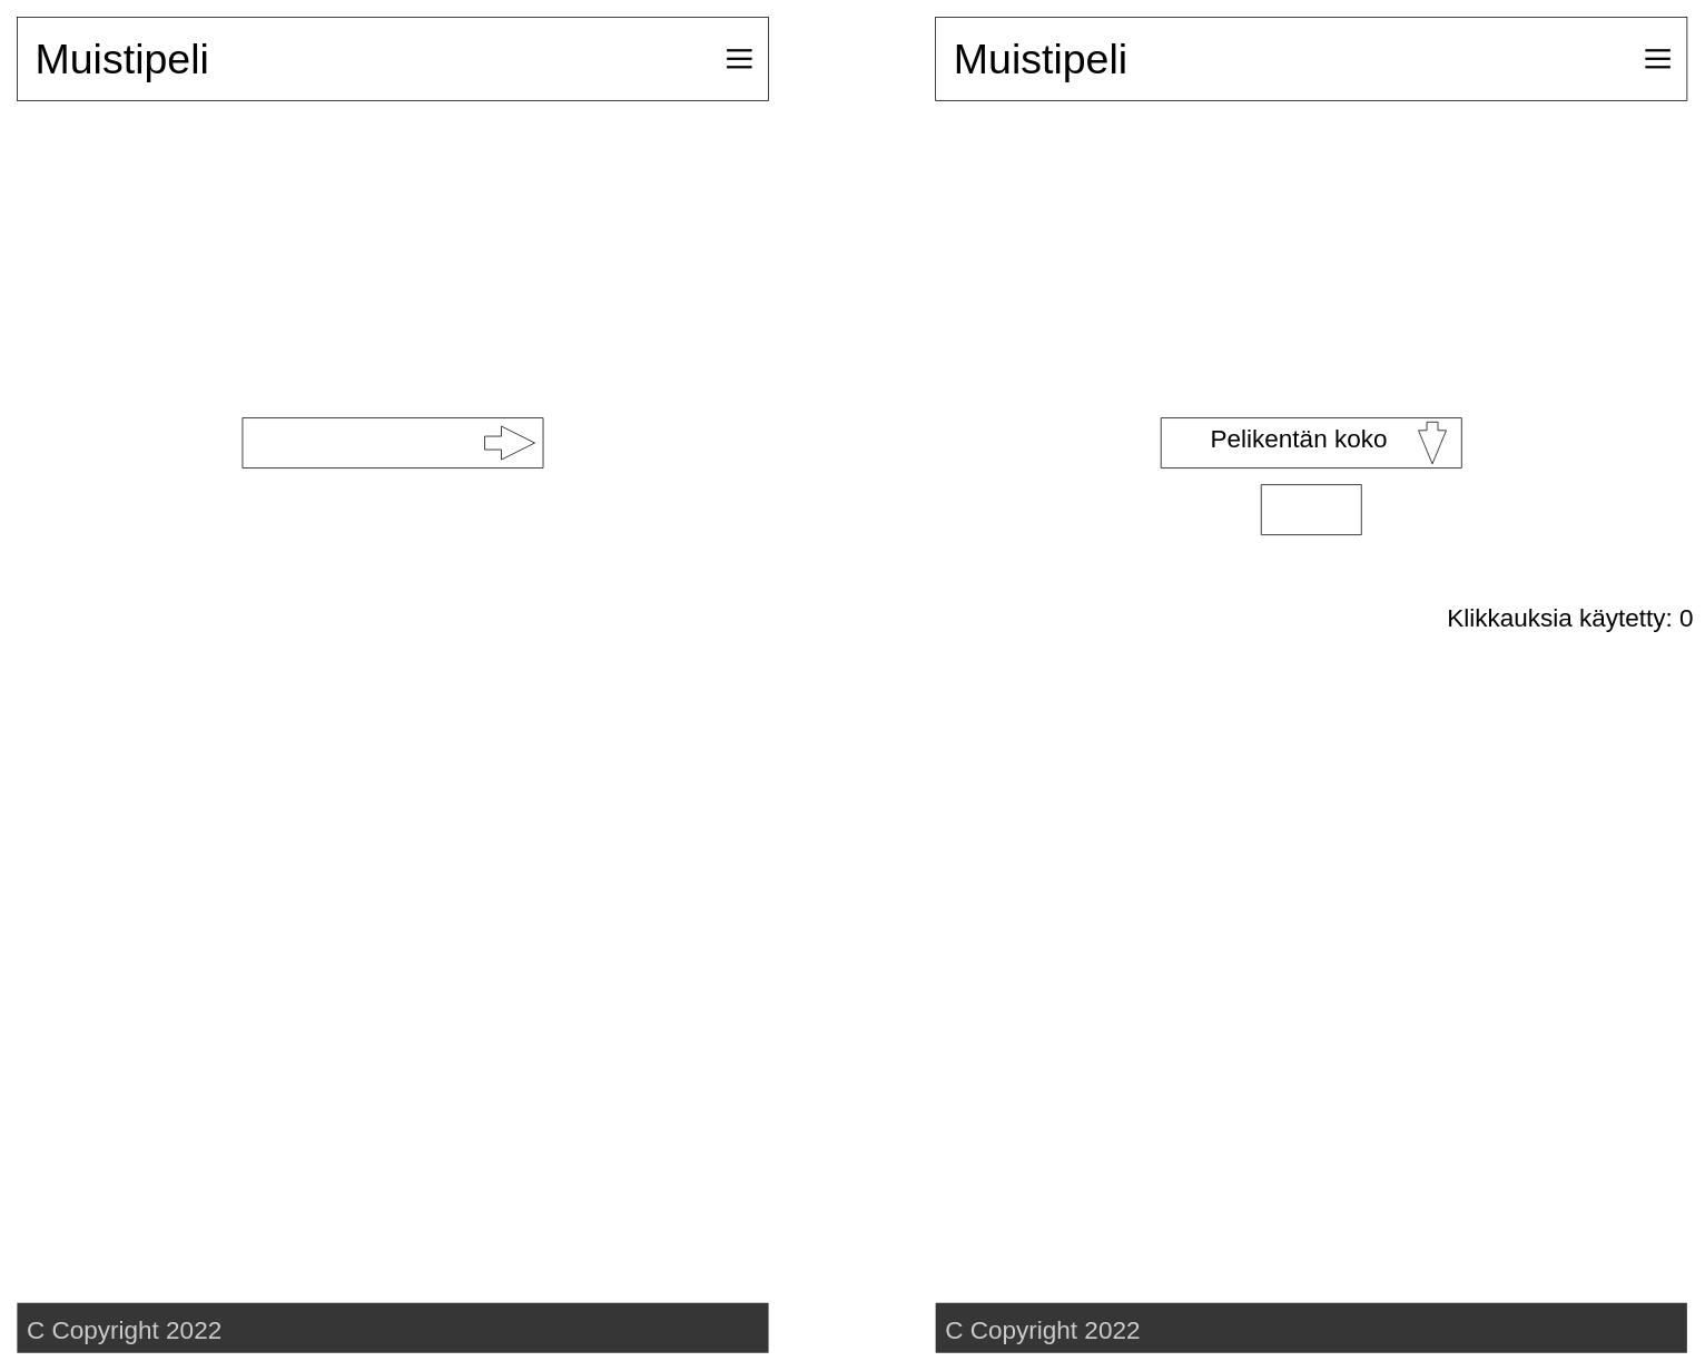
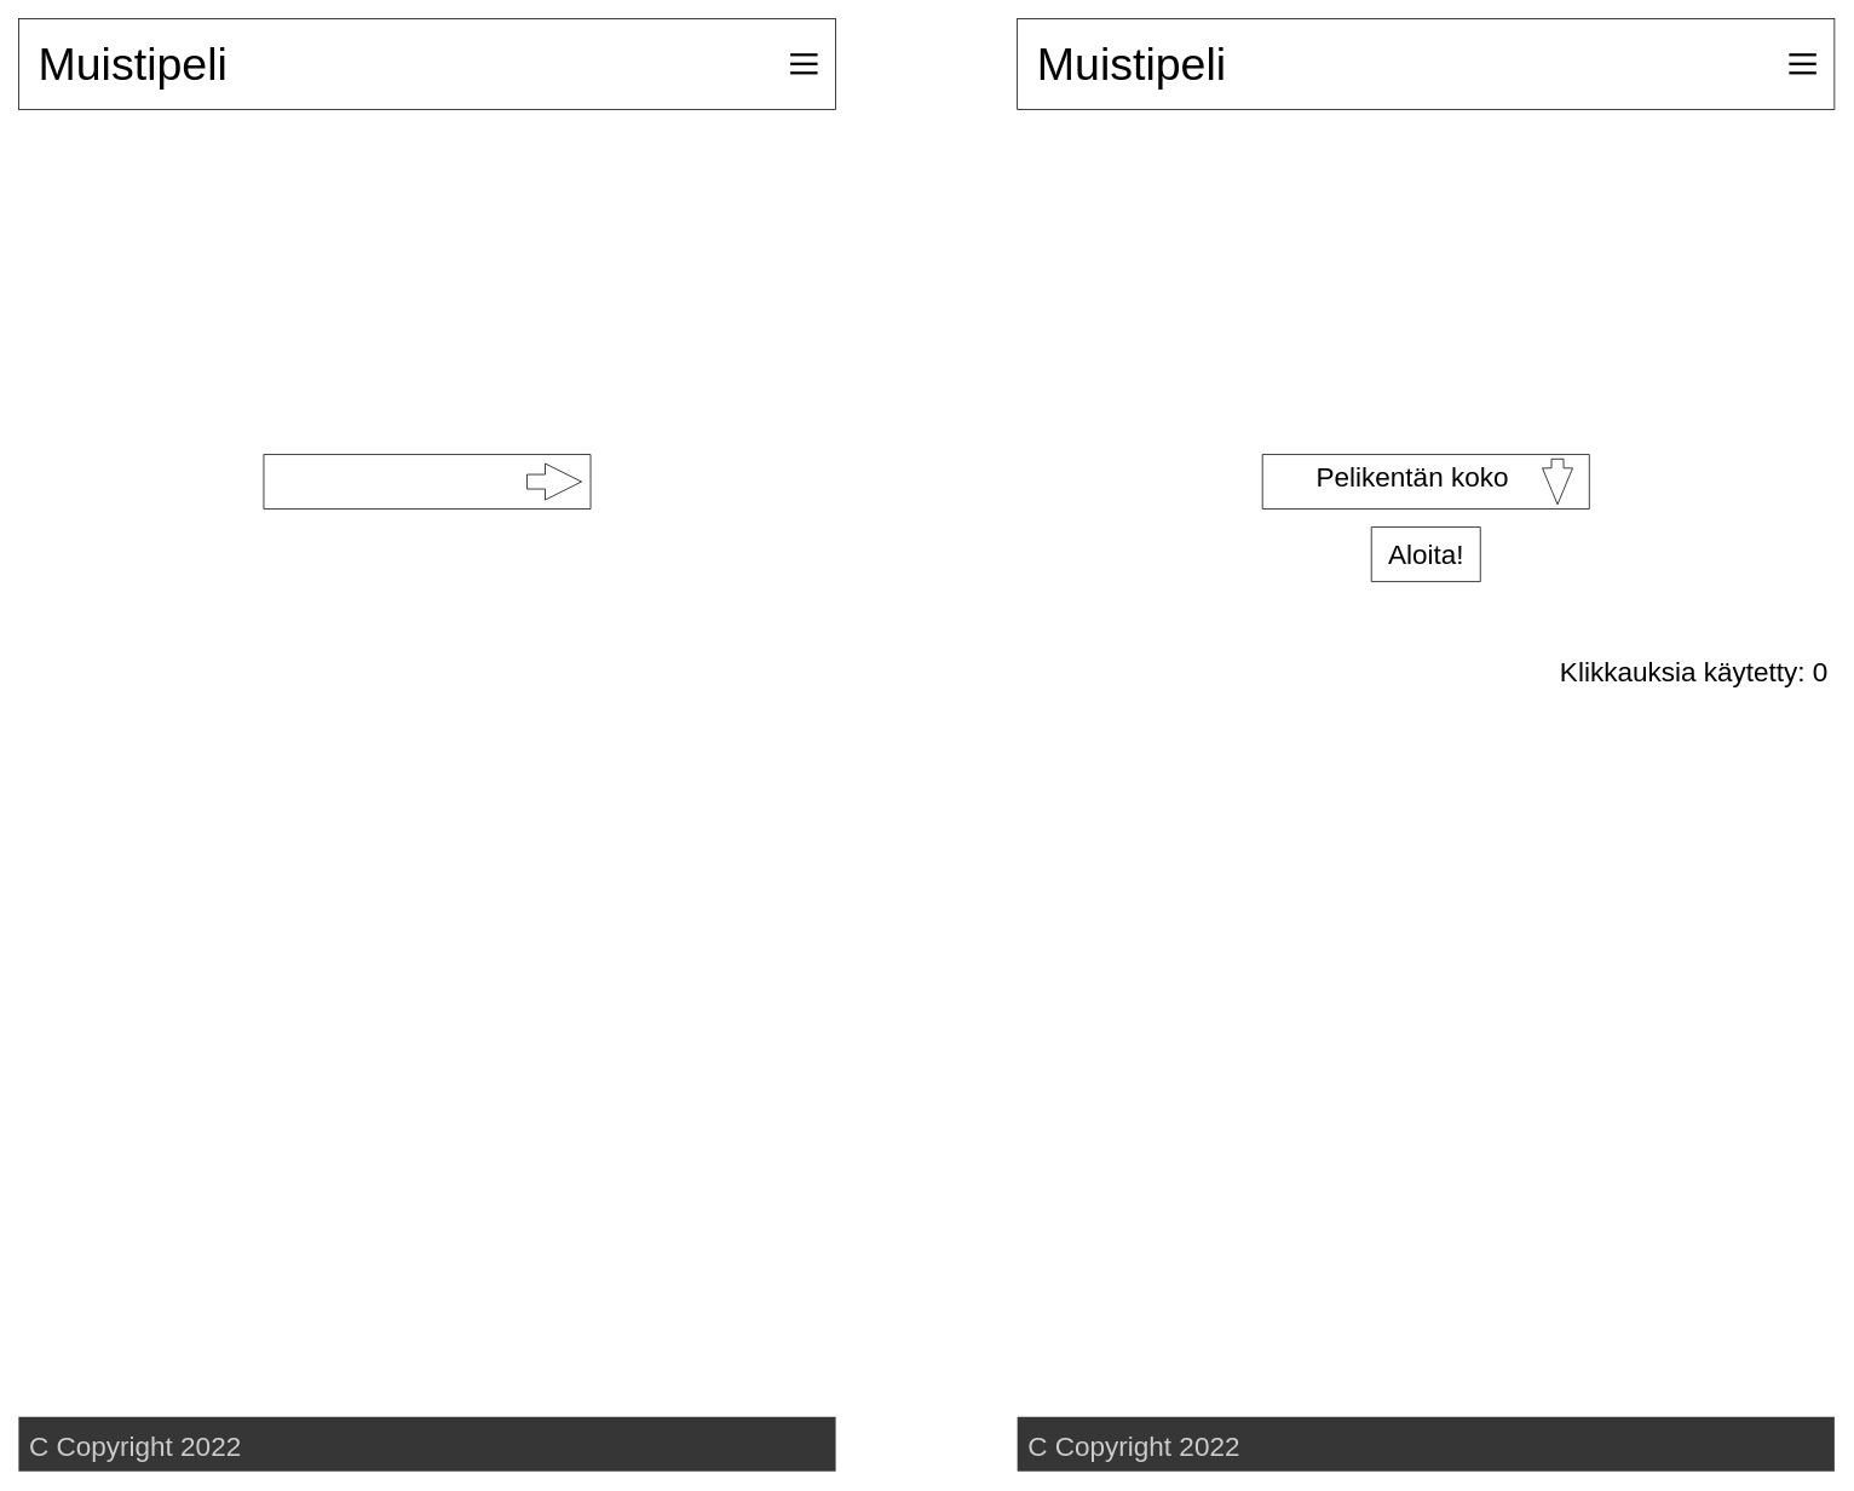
  <mxCell id="0" />
  <mxCell id="1" parent="0" />
  <mxCell id="2" value="" style="rounded=0;whiteSpace=wrap;html=1;" vertex="1" parent="1"><mxGeometry width="900" height="100" as="geometry" x="20" y="20" /></mxCell>
  <mxCell id="3" value="&lt;span style=&quot;font-size: 50px&quot;&gt;Muistipeli&lt;/span&gt;" style="text;html=1;resizable=0;autosize=1;align=left;verticalAlign=middle;points=[];fillColor=none;strokeColor=none;rounded=0;" vertex="1" parent="1"><mxGeometry x="40" y="55" width="220" height="30" as="geometry" /></mxCell>
  <mxCell id="4" value="" style="verticalLabelPosition=bottom;verticalAlign=top;html=1;shape=mxgraph.basic.rect;fillColor2=none;strokeWidth=1;size=20;indent=5;fontSize=50;fillColor=#363636;strokeColor=none;shadow=0;" vertex="1" parent="1"><mxGeometry y="1560" width="900" height="60" as="geometry" x="20" /></mxCell>
  <mxCell id="5" value="&lt;font color=&quot;#cccccc&quot; style=&quot;font-size: 30px&quot;&gt;C Copyright 2022&lt;/font&gt;" style="text;html=1;resizable=0;autosize=1;align=left;verticalAlign=middle;points=[];fillColor=none;strokeColor=none;rounded=0;shadow=0;fontSize=50;" vertex="1" parent="1"><mxGeometry x="30" y="1550" width="250" height="70" as="geometry" /></mxCell>
  <mxCell id="6" value="" style="endArrow=none;html=1;rounded=0;fontSize=30;fontColor=#CCCCCC;strokeWidth=3;" edge="1" parent="1"><mxGeometry relative="1" as="geometry"><mxPoint x="870" y="59.8" as="sourcePoint" /><mxPoint x="900" y="59.8" as="targetPoint" /><Array as="points"><mxPoint x="890" y="59.8" /></Array></mxGeometry></mxCell>
  <mxCell id="7" value="" style="endArrow=none;html=1;rounded=0;fontSize=30;fontColor=#CCCCCC;strokeWidth=3;" edge="1" parent="1"><mxGeometry relative="1" as="geometry"><mxPoint x="870" y="69.8" as="sourcePoint" /><mxPoint x="900" y="69.8" as="targetPoint" /></mxGeometry></mxCell>
  <mxCell id="8" value="" style="endArrow=none;html=1;rounded=0;fontSize=30;fontColor=#CCCCCC;strokeWidth=3;" edge="1" parent="1"><mxGeometry relative="1" as="geometry"><mxPoint x="870" y="79.8" as="sourcePoint" /><mxPoint x="900" y="79.8" as="targetPoint" /></mxGeometry></mxCell>
  <mxCell id="9" value="" style="verticalLabelPosition=bottom;verticalAlign=top;html=1;shape=mxgraph.basic.rect;fillColor2=none;strokeWidth=1;size=20;indent=5;shadow=0;fontSize=30;fontColor=#CCCCCC;fillColor=#FFFFFF;" vertex="1" parent="1"><mxGeometry x="290" y="500" width="360" height="60" as="geometry" /></mxCell>
  <mxCell id="10" value="" style="html=1;shadow=0;dashed=0;align=center;verticalAlign=middle;shape=mxgraph.arrows2.arrow;dy=0.6;dx=40;notch=0;fontSize=30;fontColor=#CCCCCC;fillColor=#FFFFFF;" vertex="1" parent="1"><mxGeometry x="580" y="510" width="60" height="40" as="geometry" /></mxCell>
  <mxCell id="11" value="" style="rounded=0;whiteSpace=wrap;html=1;" vertex="1" parent="1"><mxGeometry x="1120" width="900" height="100" as="geometry" y="20" /></mxCell>
  <mxCell id="12" value="&lt;span style=&quot;font-size: 50px&quot;&gt;Muistipeli&lt;/span&gt;" style="text;html=1;resizable=0;autosize=1;align=left;verticalAlign=middle;points=[];fillColor=none;strokeColor=none;rounded=0;" vertex="1" parent="1"><mxGeometry x="1140" y="55" width="220" height="30" as="geometry" /></mxCell>
  <mxCell id="13" value="" style="verticalLabelPosition=bottom;verticalAlign=top;html=1;shape=mxgraph.basic.rect;fillColor2=none;strokeWidth=1;size=20;indent=5;fontSize=50;fillColor=#363636;strokeColor=none;shadow=0;" vertex="1" parent="1"><mxGeometry x="1120" y="1560" width="900" height="60" as="geometry" /></mxCell>
  <mxCell id="14" value="&lt;font color=&quot;#cccccc&quot; style=&quot;font-size: 30px&quot;&gt;C Copyright 2022&lt;/font&gt;" style="text;html=1;resizable=0;autosize=1;align=left;verticalAlign=middle;points=[];fillColor=none;strokeColor=none;rounded=0;shadow=0;fontSize=50;" vertex="1" parent="1"><mxGeometry x="1130" y="1550" width="250" height="70" as="geometry" /></mxCell>
  <mxCell id="15" value="" style="endArrow=none;html=1;rounded=0;fontSize=30;fontColor=#CCCCCC;strokeWidth=3;" edge="1" parent="1"><mxGeometry relative="1" as="geometry"><mxPoint x="1970" y="59.8" as="sourcePoint" /><mxPoint x="2000" y="59.8" as="targetPoint" /><Array as="points"><mxPoint x="1990" y="59.8" /></Array></mxGeometry></mxCell>
  <mxCell id="16" value="" style="endArrow=none;html=1;rounded=0;fontSize=30;fontColor=#CCCCCC;strokeWidth=3;" edge="1" parent="1"><mxGeometry relative="1" as="geometry"><mxPoint x="1970" y="69.8" as="sourcePoint" /><mxPoint x="2000" y="69.8" as="targetPoint" /></mxGeometry></mxCell>
  <mxCell id="17" value="" style="endArrow=none;html=1;rounded=0;fontSize=30;fontColor=#CCCCCC;strokeWidth=3;" edge="1" parent="1"><mxGeometry relative="1" as="geometry"><mxPoint x="1970" y="79.8" as="sourcePoint" /><mxPoint x="2000" y="79.8" as="targetPoint" /></mxGeometry></mxCell>
  <mxCell id="18" value="" style="verticalLabelPosition=bottom;verticalAlign=top;html=1;shape=mxgraph.basic.rect;fillColor2=none;strokeWidth=1;size=20;indent=5;shadow=0;fontSize=30;fontColor=#CCCCCC;fillColor=#FFFFFF;" vertex="1" parent="1"><mxGeometry x="1390" y="500" width="360" height="60" as="geometry" /></mxCell>
  <mxCell id="19" value="" style="html=1;shadow=0;dashed=0;align=center;verticalAlign=middle;shape=mxgraph.arrows2.arrow;dy=0.6;dx=40;notch=0;fontSize=30;fontColor=#CCCCCC;fillColor=#FFFFFF;rotation=90;" vertex="1" parent="1"><mxGeometry x="1690" y="513.34" width="50" height="33.33" as="geometry" /></mxCell>
  <mxCell id="20" value="&lt;font color=&quot;#000000&quot;&gt;Pelikentän koko&lt;/font&gt;" style="text;html=1;resizable=0;autosize=1;align=center;verticalAlign=middle;points=[];fillColor=none;strokeColor=none;rounded=0;shadow=0;fontSize=30;fontColor=#CCCCCC;" vertex="1" parent="1"><mxGeometry x="1440" y="505" width="230" height="40" as="geometry" /></mxCell>
  <mxCell id="21" value="" style="verticalLabelPosition=bottom;verticalAlign=top;html=1;shape=mxgraph.basic.rect;fillColor2=none;strokeWidth=1;size=20;indent=5;shadow=0;fontSize=30;fontColor=#000000;fillColor=#FFFFFF;" vertex="1" parent="1"><mxGeometry x="1510" y="580" width="120" height="60" as="geometry" /></mxCell>
- <mxCell id="23" value="Klikkauksia käytetty: 0" style="text;html=1;resizable=0;autosize=1;align=center;verticalAlign=middle;points=[];fillColor=none;strokeColor=none;rounded=0;shadow=0;fontSize=30;fontColor=#000000;" vertex="1" parent="1"><mxGeometry x="1725" y="720" width="310" height="40" as="geometry" /></mxCell>
+ <mxCell id="22" value="Aloita!" style="text;html=1;resizable=0;autosize=1;align=center;verticalAlign=middle;points=[];fillColor=none;strokeColor=none;rounded=0;shadow=0;fontSize=30;fontColor=#000000;" vertex="1" parent="1"><mxGeometry x="1520" y="590" width="100" height="40" as="geometry" /></mxCell>
+ <mxCell id="23" value="Klikkauksia käytetty: 0" style="text;html=1;resizable=0;autosize=1;align=center;verticalAlign=middle;points=[];fillColor=none;strokeColor=none;rounded=0;shadow=0;fontSize=30;fontColor=#000000;" vertex="1" parent="1"><mxGeometry x="1710" y="720" width="310" height="40" as="geometry" /></mxCell>
